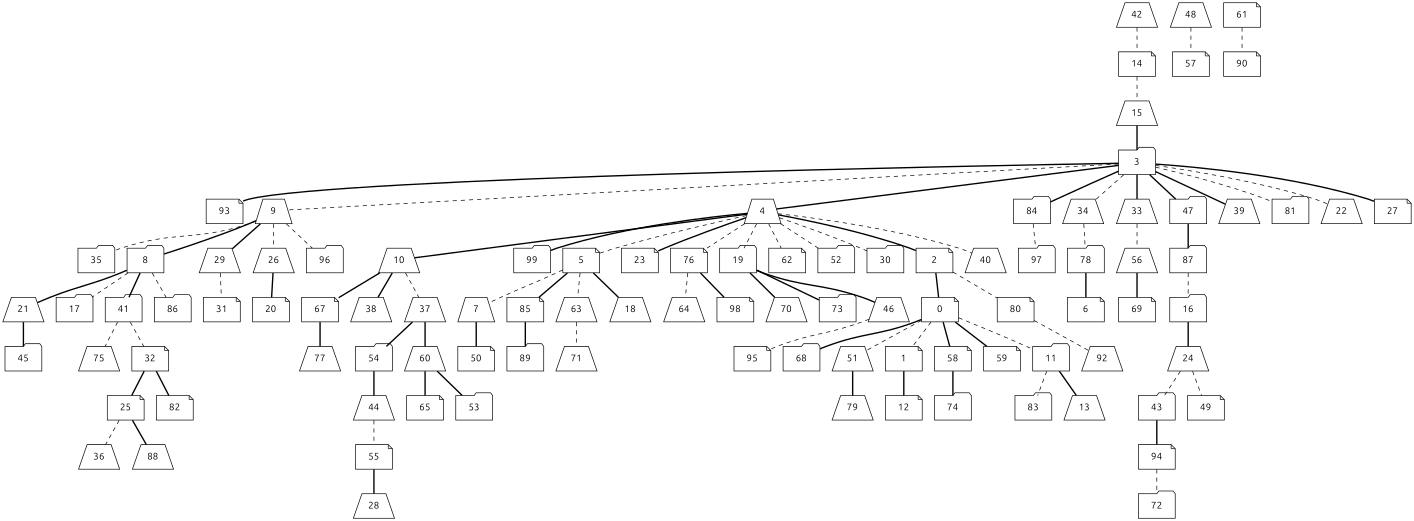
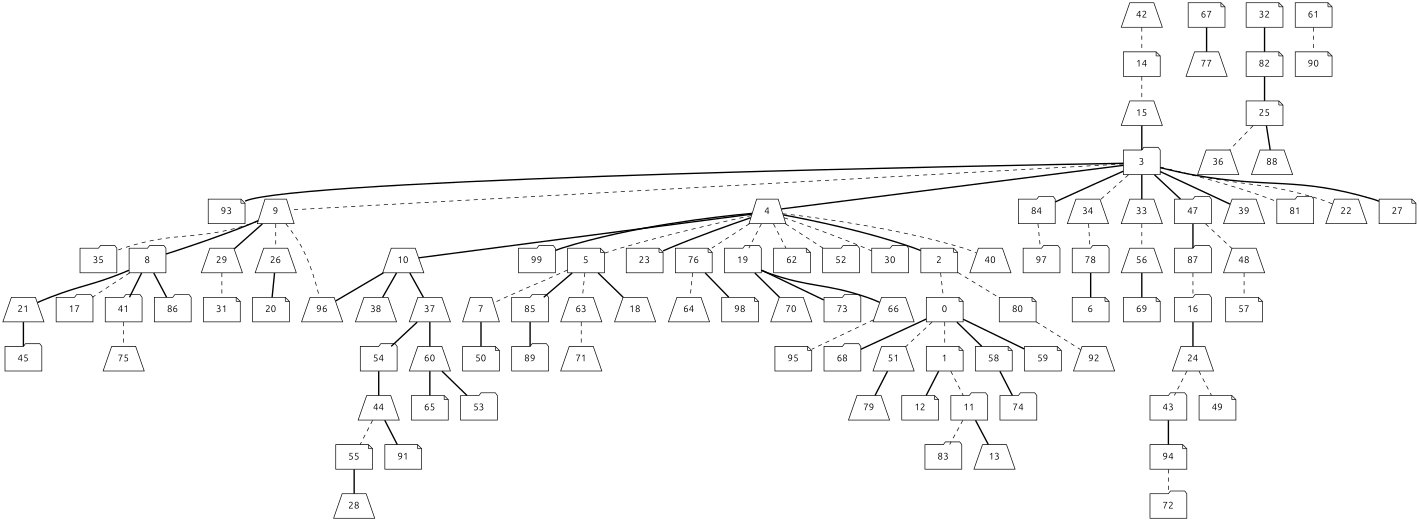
  graph {
    fontname=Ubuntu
    node [fontname=Ubuntu shape=trapezium]
    edge [fontname=Ubuntu style=bold]
    14 [shape=note]
    42
    15
    3 [shape=folder]
    93 [shape=note]
    9
    4
    84 [shape=folder]
    34
    33
    47 [shape=folder]
    39
    81 [shape=folder]
    22
    27 [shape=note]
    35 [shape=folder]
    8 [shape=folder]
    29
    26
-   96 [shape=folder]
+   96
    10
    99 [shape=folder]
    5 [shape=note]
    23 [shape=note]
    76 [shape=note]
    19 [shape=folder]
    62 [shape=note]
    52 [shape=folder]
    30 [shape=folder]
    2 [shape=note]
    40
    97 [shape=folder]
    78 [shape=folder]
    56
    87 [shape=folder]
    48
    69 [shape=note]
    21
    17 [shape=folder]
    41 [shape=folder]
    86 [shape=folder]
    31 [shape=note]
    20 [shape=note]
    67 [shape=note]
    38
    37
    7
-   85 [shape=note]
+   85 [shape=folder]
    63
    18
    64
    98 [shape=note]
    70
    73 [shape=folder]
-   46
+   46 [label=66]
    0 [shape=note]
    80 [shape=note]
    45 [shape=folder]
    75
    32 [shape=note]
    77
    55 [shape=note]
    44
+   91 [shape=note]
    54 [shape=folder]
    60
    25 [shape=note]
    82 [shape=note]
    28
    61 [shape=note]
    90 [shape=note]
    50 [shape=note]
    89 [shape=folder]
    71
    36
    88
    95 [shape=note]
    6 [shape=note]
    16 [shape=folder]
    57 [shape=note]
    24
    43 [shape=folder]
    49 [shape=note]
    94 [shape=note]
    72 [shape=folder]
    68 [shape=folder]
    51
    1 [shape=note]
    58 [shape=note]
    59 [shape=note]
    92
    79
    12 [shape=note]
    11 [shape=folder]
    74 [shape=folder]
    83 [shape=folder]
    13
    65 [shape=note]
    53 [shape=folder]
    14 -- 15 [style=dashed]
    42 -- 14 [style=dashed]
    15 -- 3
    3 -- 93
    3 -- 9 [style=dashed]
    3 -- 4
    3 -- 84
    3 -- 34 [style=dashed]
    3 -- 33
    3 -- 47
    3 -- 39
    3 -- 81 [style=dashed]
    3 -- 22 [style=dashed]
    3 -- 27
    9 -- 35 [style=dashed]
    9 -- 8
    9 -- 29
    9 -- 26 [style=dashed]
    9 -- 96 [style=dashed]
    4 -- 10
    4 -- 99
    4 -- 5 [style=dashed]
    4 -- 23
    4 -- 76 [style=dashed]
    4 -- 19 [style=dashed]
    4 -- 62 [style=dashed]
    4 -- 52 [style=dashed]
    4 -- 30 [style=dashed]
    4 -- 2
    4 -- 40 [style=dashed]
    84 -- 97 [style=dashed]
    34 -- 78 [style=dashed]
    33 -- 56 [style=dashed]
    47 -- 87
+   47 -- 48 [style=dashed]
    8 -- 21
    8 -- 17 [style=dashed]
    8 -- 41
-   8 -- 86 [style=dashed]
+   8 -- 86
    29 -- 31 [style=dashed]
    26 -- 20
-   10 -- 67
+   10 -- 96
    10 -- 38
-   10 -- 37 [style=dashed]
+   10 -- 37
    5 -- 7 [style=dashed]
    5 -- 85
    5 -- 63 [style=dashed]
    5 -- 18
    76 -- 64 [style=dashed]
    76 -- 98
    19 -- 70
    19 -- 73
    19 -- 46
-   2 -- 0
+   2 -- 0 [style=dashed]
    2 -- 80 [style=dashed]
    78 -- 6
    56 -- 69
    87 -- 16 [style=dashed]
    48 -- 57 [style=dashed]
    21 -- 45
    41 -- 75 [style=dashed]
-   41 -- 32 [style=dashed]
    67 -- 77
    37 -- 54
    37 -- 60
    7 -- 50
    85 -- 89
    63 -- 71 [style=dashed]
    46 -- 95 [style=dashed]
    0 -- 68
    0 -- 51 [style=dashed]
    0 -- 1 [style=dashed]
    0 -- 58
    0 -- 59
    80 -- 92 [style=dashed]
-   32 -- 25
+   82 -- 25
    32 -- 82
    55 -- 28
    44 -- 55 [style=dashed]
+   44 -- 91
    54 -- 44
    60 -- 65
    60 -- 53
    25 -- 36 [style=dashed]
    25 -- 88
    61 -- 90 [style=dashed]
    16 -- 24
    24 -- 43 [style=dashed]
    24 -- 49 [style=dashed]
    43 -- 94
    94 -- 72 [style=dashed]
    51 -- 79
    1 -- 12
-   0 -- 11 [style=dashed]
+   1 -- 11 [style=dashed]
    58 -- 74
    11 -- 83 [style=dashed]
    11 -- 13
  }
